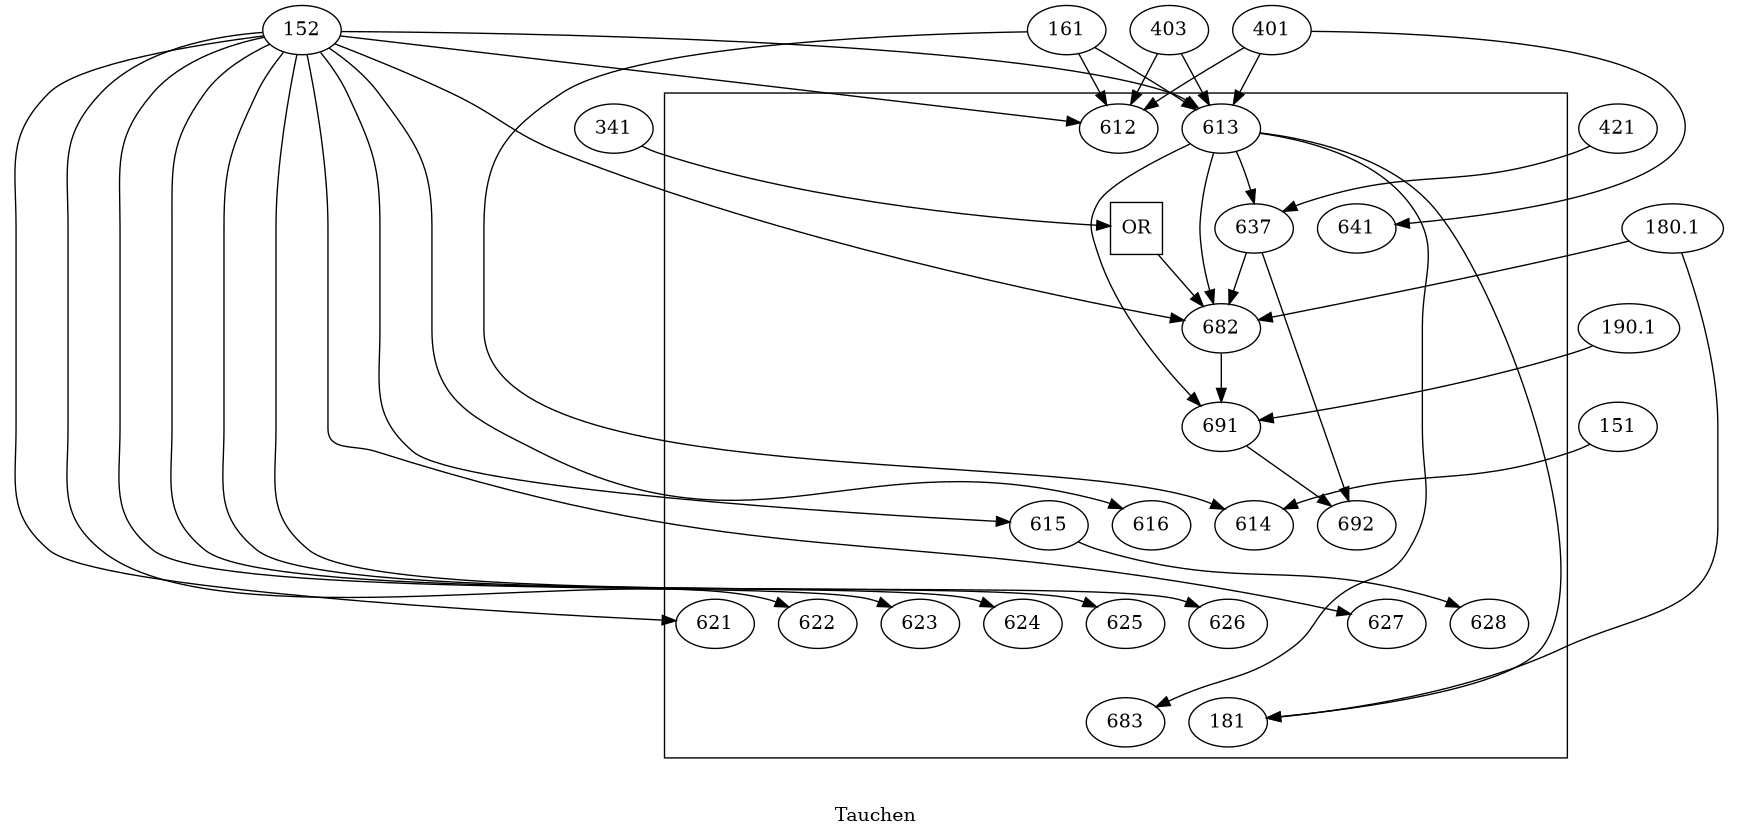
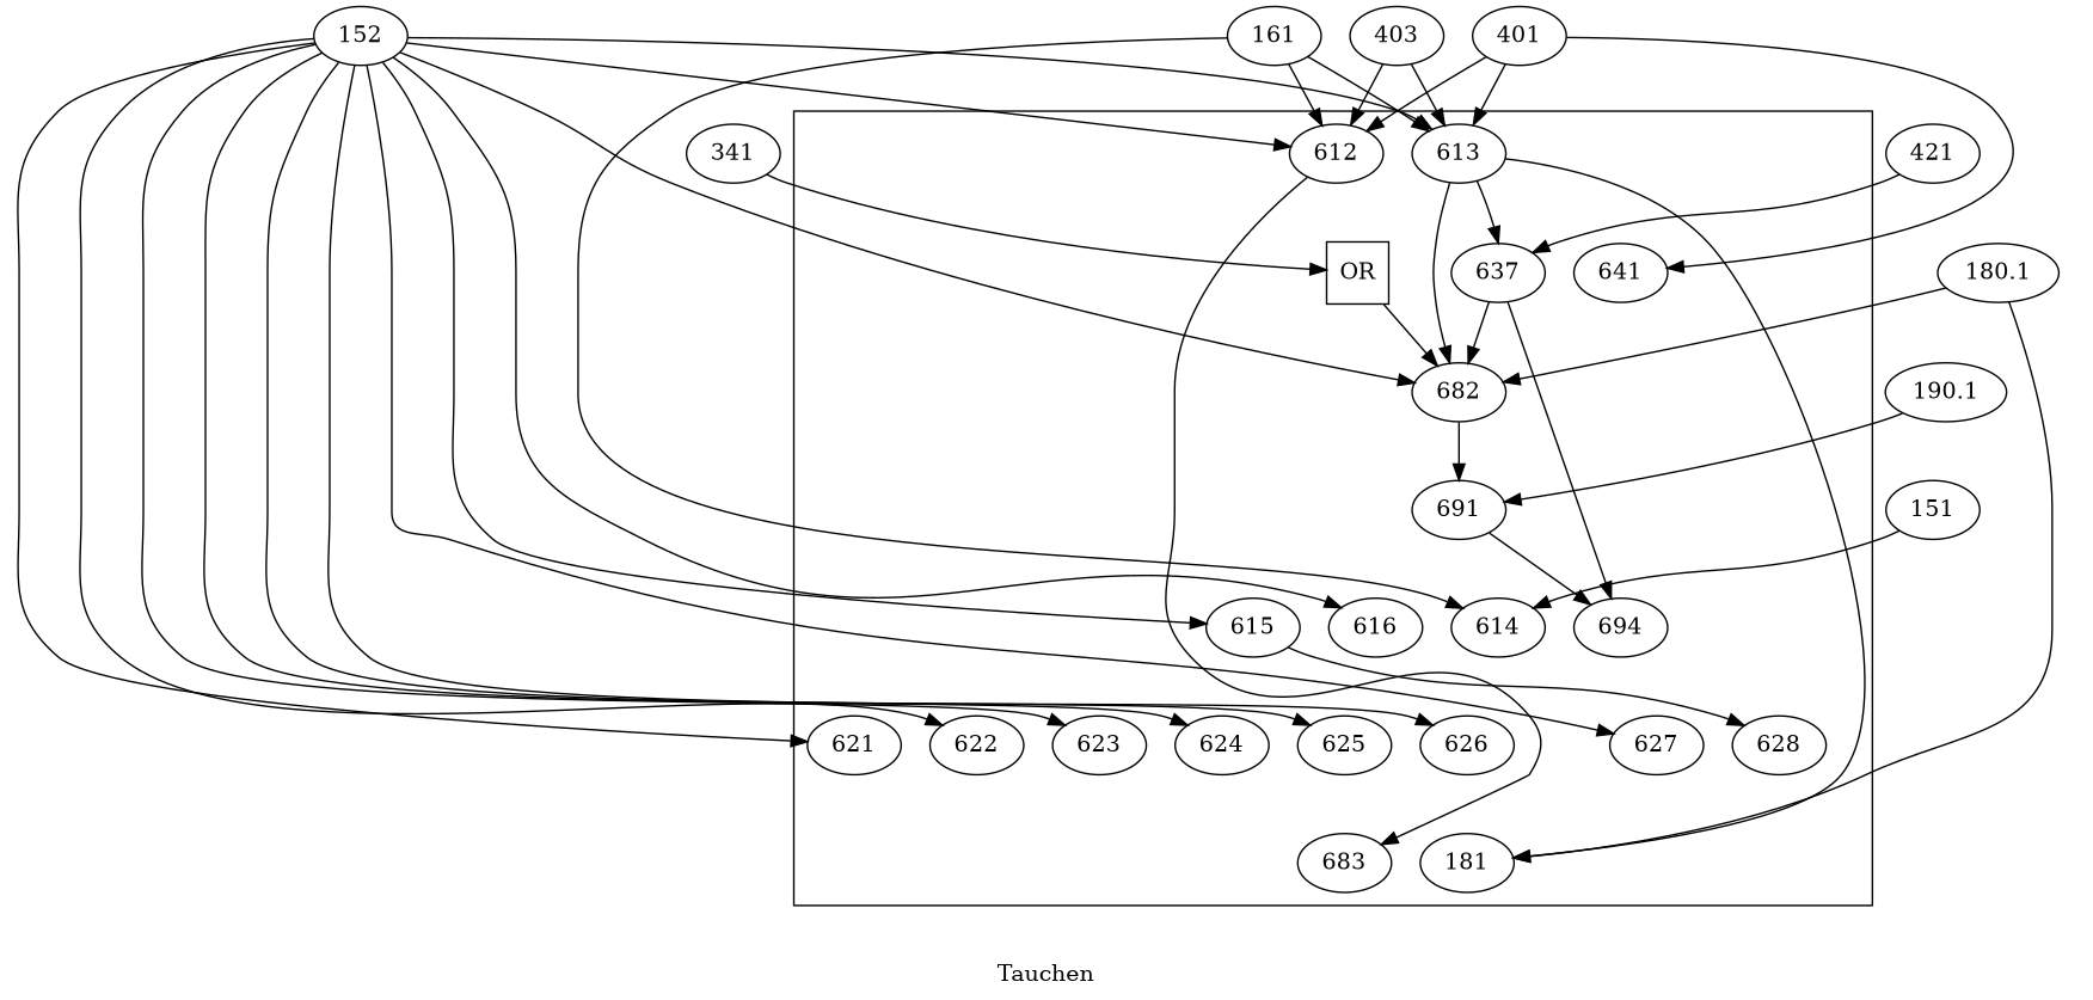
  digraph {
    label=Tauchen
    612
    613
    n3 [label=637]
    641
    682
    691
    614
    615
    616
    621
    622
    623
    624
    625
    626
    627
    628
    n18 [label=181]
    683
-   692
+   692 [label=694]
    n21 [label=OR shape=square]
    152
    161
    401
    403
    421
    341
    180.1
    190.1
    151
    subgraph cluster_1 {
      label=""
      n21
      subgraph sub_2 {
        label=""
        rank=same
        612
        613
      }
      subgraph sub_3 {
        label=""
        rank=same
        n3
      }
      subgraph sub_4 {
        label=""
        rank=same
        641
      }
      subgraph sub_5 {
        label=""
        rank=same
        682
      }
      subgraph sub_6 {
        label=""
        rank=same
        691
      }
      subgraph sub_7 {
        label=""
        rank=same
        614
        615
        616
      }
      subgraph sub_8 {
        label=""
        rank=same
        621
        622
        623
        624
        625
        626
        627
        628
      }
      subgraph sub_9 {
        label=""
        rank=same
        n18
        683
      }
      subgraph sub_10 {
        label=""
        rank=same
        692
      }
    }
    612 -> 613 [style=invis]
    612 -> n3 [style=invis]
    613 -> n3 [style=invis]
    613 -> n3
    613 -> 682
-   613 -> 691
    613 -> n18
-   613 -> 683
+   612 -> 683
    n3 -> 682
    n3 -> 692
    641 -> 682 [style=invis]
    682 -> 691
    691 -> 614 [style=invis]
    691 -> 615 [style=invis]
    691 -> 616 [style=invis]
    691 -> 692
    614 -> 615 [style=invis]
    615 -> 628
    621 -> 622 [style=invis]
    621 -> n18 [style=invis]
    621 -> 683 [style=invis]
    622 -> n18 [style=invis]
    622 -> 683 [style=invis]
    623 -> 624 [style=invis]
    623 -> n18 [style=invis]
    623 -> 683 [style=invis]
    624 -> n18 [style=invis]
    624 -> 683 [style=invis]
    625 -> 626 [style=invis]
    625 -> n18 [style=invis]
    625 -> 683 [style=invis]
    626 -> n18 [style=invis]
    626 -> 683 [style=invis]
    627 -> 628 [style=invis]
    627 -> n18 [style=invis]
    627 -> 683 [style=invis]
    628 -> n18 [style=invis]
    628 -> 683 [style=invis]
    n18 -> 683 [style=invis]
    n21 -> 682
    152 -> 612
    152 -> 613
    152 -> 682
    152 -> 615
    152 -> 616
    152 -> 621
    152 -> 622
    152 -> 623
    152 -> 624
    152 -> 625
    152 -> 626
    152 -> 627
    161 -> 612
    161 -> 613
    161 -> 614
    401 -> 612
    401 -> 613
    401 -> 641
    403 -> 612
    403 -> 613
    421 -> n3
    341 -> n21
    180.1 -> 682
    180.1 -> n18
    190.1 -> 691
    151 -> 614
  }
